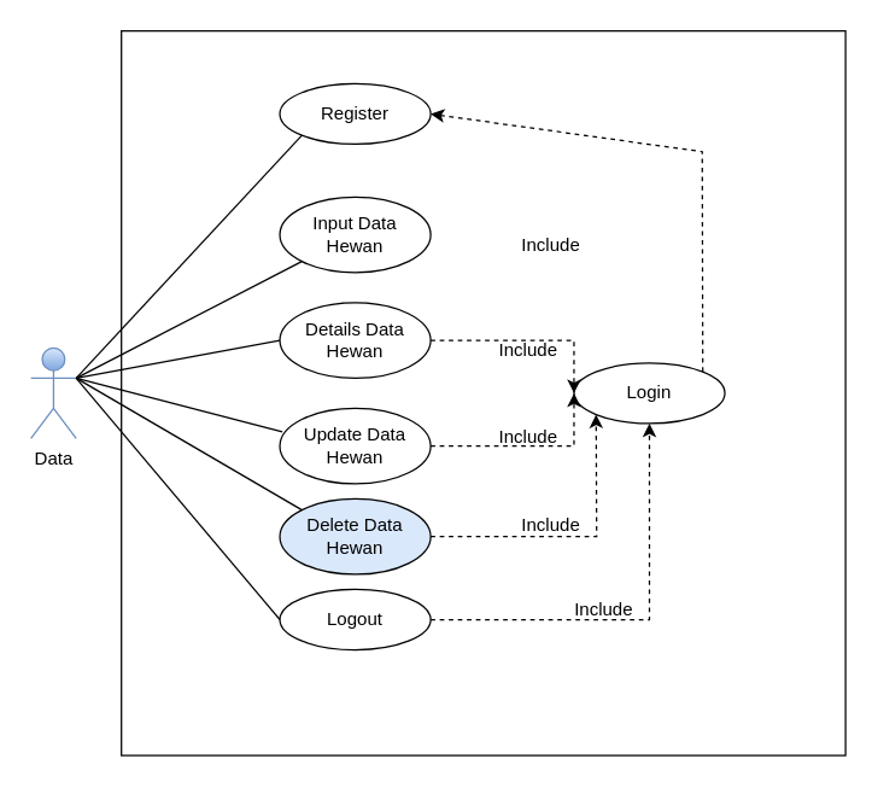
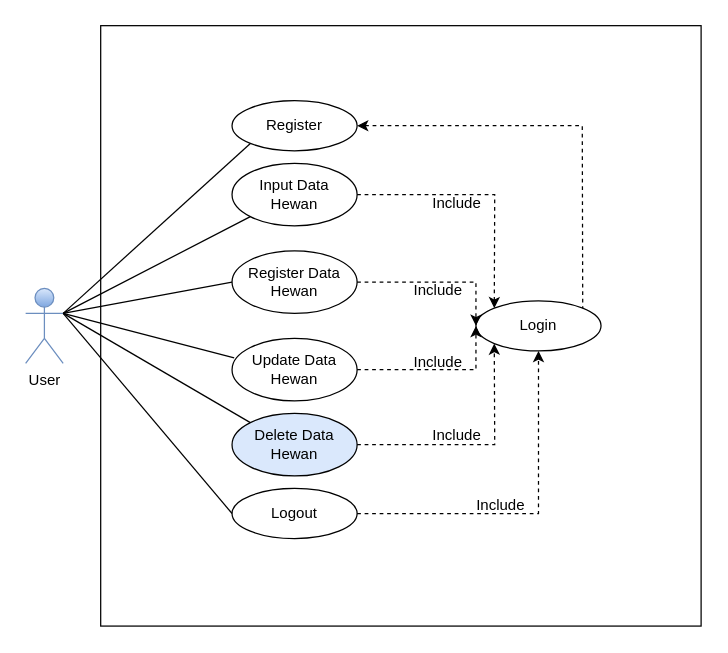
  <mxCell id="0" />
  <mxCell id="1" parent="0" />
  <mxCell id="2" value="" style="whiteSpace=wrap;html=1;aspect=fixed;" vertex="1" parent="1"><mxGeometry x="80" y="20" width="480" height="480" as="geometry" /></mxCell>
- <mxCell id="3" value="Data" style="shape=umlActor;verticalLabelPosition=bottom;verticalAlign=top;html=1;outlineConnect=0;fillColor=#dae8fc;gradientColor=#7ea6e0;strokeColor=#6c8ebf;" parent="1" vertex="1"><mxGeometry x="20" y="230" width="30" height="60" as="geometry" /></mxCell>
- <mxCell id="4" value="Details Data Hewan" style="ellipse;whiteSpace=wrap;html=1;" parent="1" vertex="1"><mxGeometry x="185" y="200" width="100" height="50" as="geometry" /></mxCell>
+ <mxCell id="3" value="User" style="shape=umlActor;verticalLabelPosition=bottom;verticalAlign=top;html=1;outlineConnect=0;fillColor=#dae8fc;gradientColor=#7ea6e0;strokeColor=#6c8ebf;" parent="1" vertex="1"><mxGeometry x="20" y="230" width="30" height="60" as="geometry" /></mxCell>
+ <mxCell id="4" value="Register Data Hewan" style="ellipse;whiteSpace=wrap;html=1;" parent="1" vertex="1"><mxGeometry x="185" y="200" width="100" height="50" as="geometry" /></mxCell>
  <mxCell id="5" value="Input Data&lt;br&gt;Hewan" style="ellipse;whiteSpace=wrap;html=1;" parent="1" vertex="1"><mxGeometry x="185" y="130" width="100" height="50" as="geometry" /></mxCell>
  <mxCell id="6" value="Update Data Hewan" style="ellipse;whiteSpace=wrap;html=1;" parent="1" vertex="1"><mxGeometry x="185" y="270" width="100" height="50" as="geometry" /></mxCell>
  <mxCell id="7" value="Delete Data Hewan" style="ellipse;whiteSpace=wrap;html=1;fillColor=#dae8fc;" parent="1" vertex="1"><mxGeometry x="185" y="330" width="100" height="50" as="geometry" /></mxCell>
  <mxCell id="8" value="Include" style="text;html=1;strokeColor=none;fillColor=none;align=center;verticalAlign=middle;whiteSpace=wrap;rounded=0;" parent="1" vertex="1"><mxGeometry x="320" y="217" width="60" height="30" as="geometry" /></mxCell>
  <mxCell id="9" value="Include" style="text;html=1;strokeColor=none;fillColor=none;align=center;verticalAlign=middle;whiteSpace=wrap;rounded=0;" parent="1" vertex="1"><mxGeometry x="335" y="147" width="60" height="30" as="geometry" /></mxCell>
  <mxCell id="10" value="Include" style="text;html=1;strokeColor=none;fillColor=none;align=center;verticalAlign=middle;whiteSpace=wrap;rounded=0;" parent="1" vertex="1"><mxGeometry x="335" y="333" width="60" height="30" as="geometry" /></mxCell>
  <mxCell id="11" value="Include" style="text;html=1;strokeColor=none;fillColor=none;align=center;verticalAlign=middle;whiteSpace=wrap;rounded=0;" parent="1" vertex="1"><mxGeometry x="320" y="274" width="60" height="30" as="geometry" /></mxCell>
  <mxCell id="12" value="Login" style="ellipse;whiteSpace=wrap;html=1;" parent="1" vertex="1"><mxGeometry x="380" y="240" width="100" height="40" as="geometry" /></mxCell>
  <mxCell id="13" value="Logout" style="ellipse;whiteSpace=wrap;html=1;" parent="1" vertex="1"><mxGeometry x="185" y="390" width="100" height="40" as="geometry" /></mxCell>
- <mxCell id="14" value="Register" style="ellipse;whiteSpace=wrap;html=1;" parent="1" vertex="1"><mxGeometry x="185" y="55" width="100" height="40" as="geometry" /></mxCell>
+ <mxCell id="14" value="Register" style="ellipse;whiteSpace=wrap;html=1;" parent="1" vertex="1"><mxGeometry x="185" y="80" width="100" height="40" as="geometry" /></mxCell>
  <mxCell id="15" value="Include" style="text;html=1;strokeColor=none;fillColor=none;align=center;verticalAlign=middle;whiteSpace=wrap;rounded=0;" parent="1" vertex="1"><mxGeometry x="370" y="389" width="60" height="30" as="geometry" /></mxCell>
  <mxCell id="16" value="" style="endArrow=none;html=1;rounded=0;entryX=0;entryY=1;entryDx=0;entryDy=0;exitX=1;exitY=0.333;exitDx=0;exitDy=0;exitPerimeter=0;" edge="1" parent="1" source="3" target="14"><mxGeometry width="50" height="50" relative="1" as="geometry"><mxPoint x="130" y="200" as="sourcePoint" /><mxPoint x="180" y="150" as="targetPoint" /></mxGeometry></mxCell>
  <mxCell id="17" value="" style="endArrow=none;html=1;rounded=0;entryX=0;entryY=1;entryDx=0;entryDy=0;" edge="1" parent="1" target="5"><mxGeometry width="50" height="50" relative="1" as="geometry"><mxPoint x="50" y="250" as="sourcePoint" /><mxPoint x="150" y="190" as="targetPoint" /></mxGeometry></mxCell>
  <mxCell id="18" value="" style="endArrow=none;html=1;rounded=0;entryX=0;entryY=0.5;entryDx=0;entryDy=0;exitX=1;exitY=0.333;exitDx=0;exitDy=0;exitPerimeter=0;" edge="1" parent="1" source="3" target="4"><mxGeometry width="50" height="50" relative="1" as="geometry"><mxPoint x="80" y="270" as="sourcePoint" /><mxPoint x="130" y="220" as="targetPoint" /></mxGeometry></mxCell>
  <mxCell id="19" value="" style="endArrow=none;html=1;rounded=0;exitX=0.017;exitY=0.313;exitDx=0;exitDy=0;entryX=1;entryY=0.333;entryDx=0;entryDy=0;entryPerimeter=0;exitPerimeter=0;" edge="1" parent="1" source="6" target="3"><mxGeometry width="50" height="50" relative="1" as="geometry"><mxPoint x="140" y="290" as="sourcePoint" /><mxPoint x="190" y="240" as="targetPoint" /></mxGeometry></mxCell>
  <mxCell id="20" value="" style="endArrow=none;html=1;rounded=0;entryX=0;entryY=0;entryDx=0;entryDy=0;exitX=1;exitY=0.333;exitDx=0;exitDy=0;exitPerimeter=0;" edge="1" parent="1" source="3" target="7"><mxGeometry width="50" height="50" relative="1" as="geometry"><mxPoint x="100" y="350" as="sourcePoint" /><mxPoint x="150" y="300" as="targetPoint" /></mxGeometry></mxCell>
  <mxCell id="21" value="" style="endArrow=none;html=1;rounded=0;entryX=0;entryY=0.5;entryDx=0;entryDy=0;exitX=1;exitY=0.333;exitDx=0;exitDy=0;exitPerimeter=0;" edge="1" parent="1" source="3" target="13"><mxGeometry width="50" height="50" relative="1" as="geometry"><mxPoint x="100" y="400" as="sourcePoint" /><mxPoint x="150" y="350" as="targetPoint" /></mxGeometry></mxCell>
  <mxCell id="22" value="" style="endArrow=classic;html=1;rounded=0;exitX=1;exitY=0.5;exitDx=0;exitDy=0;entryX=0;entryY=0.5;entryDx=0;entryDy=0;dashed=1;" edge="1" parent="1" source="4" target="12"><mxGeometry width="50" height="50" relative="1" as="geometry"><mxPoint x="300" y="210" as="sourcePoint" /><mxPoint x="350" y="170" as="targetPoint" /><Array as="points"><mxPoint x="380" y="225" /></Array></mxGeometry></mxCell>
  <mxCell id="23" value="" style="endArrow=classic;html=1;rounded=0;exitX=1;exitY=0.5;exitDx=0;exitDy=0;dashed=1;" edge="1" parent="1" source="6"><mxGeometry width="50" height="50" relative="1" as="geometry"><mxPoint x="250" y="260" as="sourcePoint" /><mxPoint x="380" y="260" as="targetPoint" /><Array as="points"><mxPoint x="380" y="295" /></Array></mxGeometry></mxCell>
+ <mxCell id="24" value="" style="endArrow=classic;html=1;rounded=0;exitX=1;exitY=0.5;exitDx=0;exitDy=0;dashed=1;entryX=0;entryY=0;entryDx=0;entryDy=0;" edge="1" parent="1" source="5" target="12"><mxGeometry width="50" height="50" relative="1" as="geometry"><mxPoint x="285" y="170" as="sourcePoint" /><mxPoint x="380" y="215" as="targetPoint" /><Array as="points"><mxPoint x="395" y="155" /></Array></mxGeometry></mxCell>
  <mxCell id="25" value="" style="endArrow=none;html=1;rounded=0;exitX=1;exitY=0.5;exitDx=0;exitDy=0;dashed=1;entryX=1;entryY=0;entryDx=0;entryDy=0;startArrow=classic;startFill=1;endFill=0;" edge="1" parent="1" source="14" target="12"><mxGeometry width="50" height="50" relative="1" as="geometry"><mxPoint x="310" y="80" as="sourcePoint" /><mxPoint x="431" y="167" as="targetPoint" /><Array as="points"><mxPoint x="465" y="100" /></Array></mxGeometry></mxCell>
  <mxCell id="26" value="" style="endArrow=classic;html=1;rounded=0;exitX=1;exitY=0.5;exitDx=0;exitDy=0;dashed=1;entryX=0;entryY=1;entryDx=0;entryDy=0;" edge="1" parent="1" source="7" target="12"><mxGeometry width="50" height="50" relative="1" as="geometry"><mxPoint x="300" y="335" as="sourcePoint" /><mxPoint x="395" y="300" as="targetPoint" /><Array as="points"><mxPoint x="395" y="355" /></Array></mxGeometry></mxCell>
  <mxCell id="27" value="" style="endArrow=classic;html=1;rounded=0;exitX=1;exitY=0.5;exitDx=0;exitDy=0;dashed=1;entryX=0.5;entryY=1;entryDx=0;entryDy=0;" edge="1" parent="1" source="13" target="12"><mxGeometry width="50" height="50" relative="1" as="geometry"><mxPoint x="310" y="406" as="sourcePoint" /><mxPoint x="430" y="330" as="targetPoint" /><Array as="points"><mxPoint x="430" y="410" /></Array></mxGeometry></mxCell>
